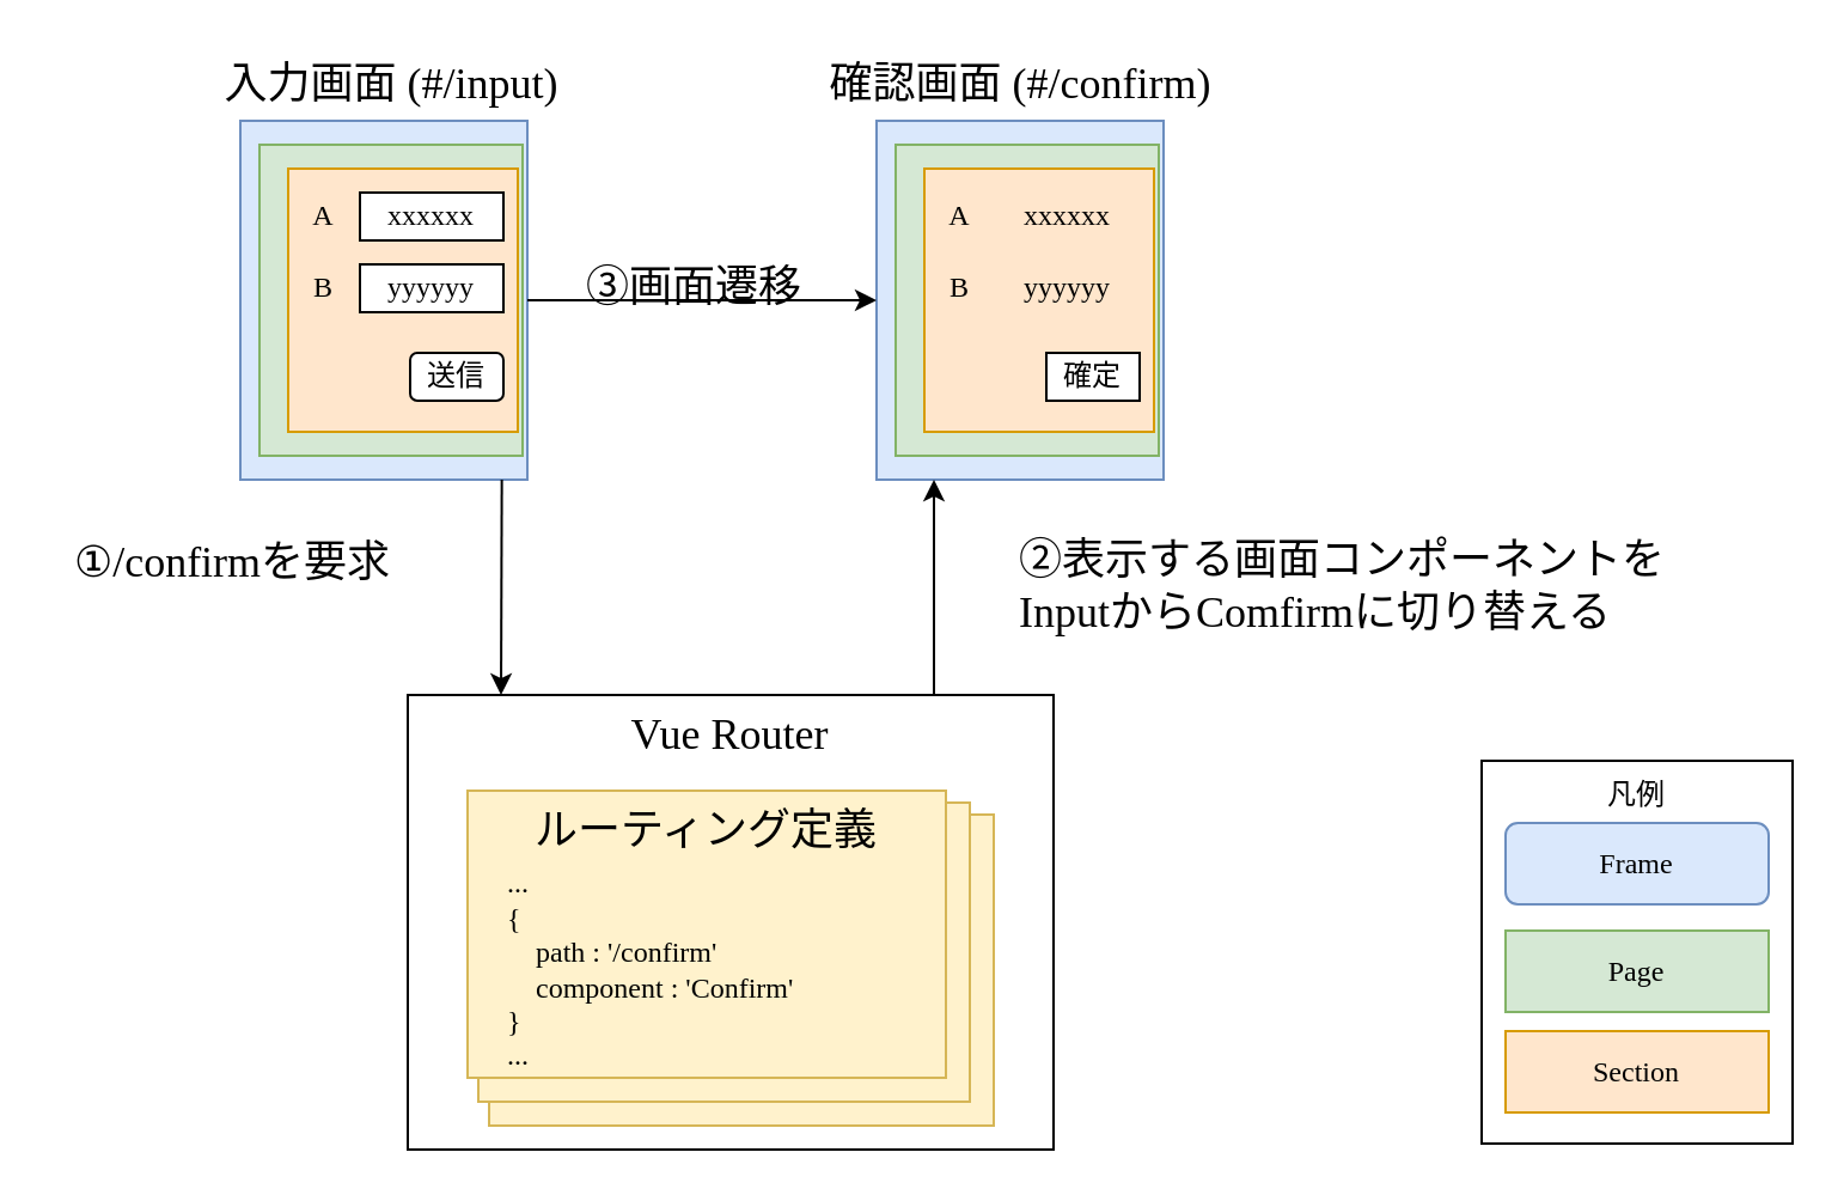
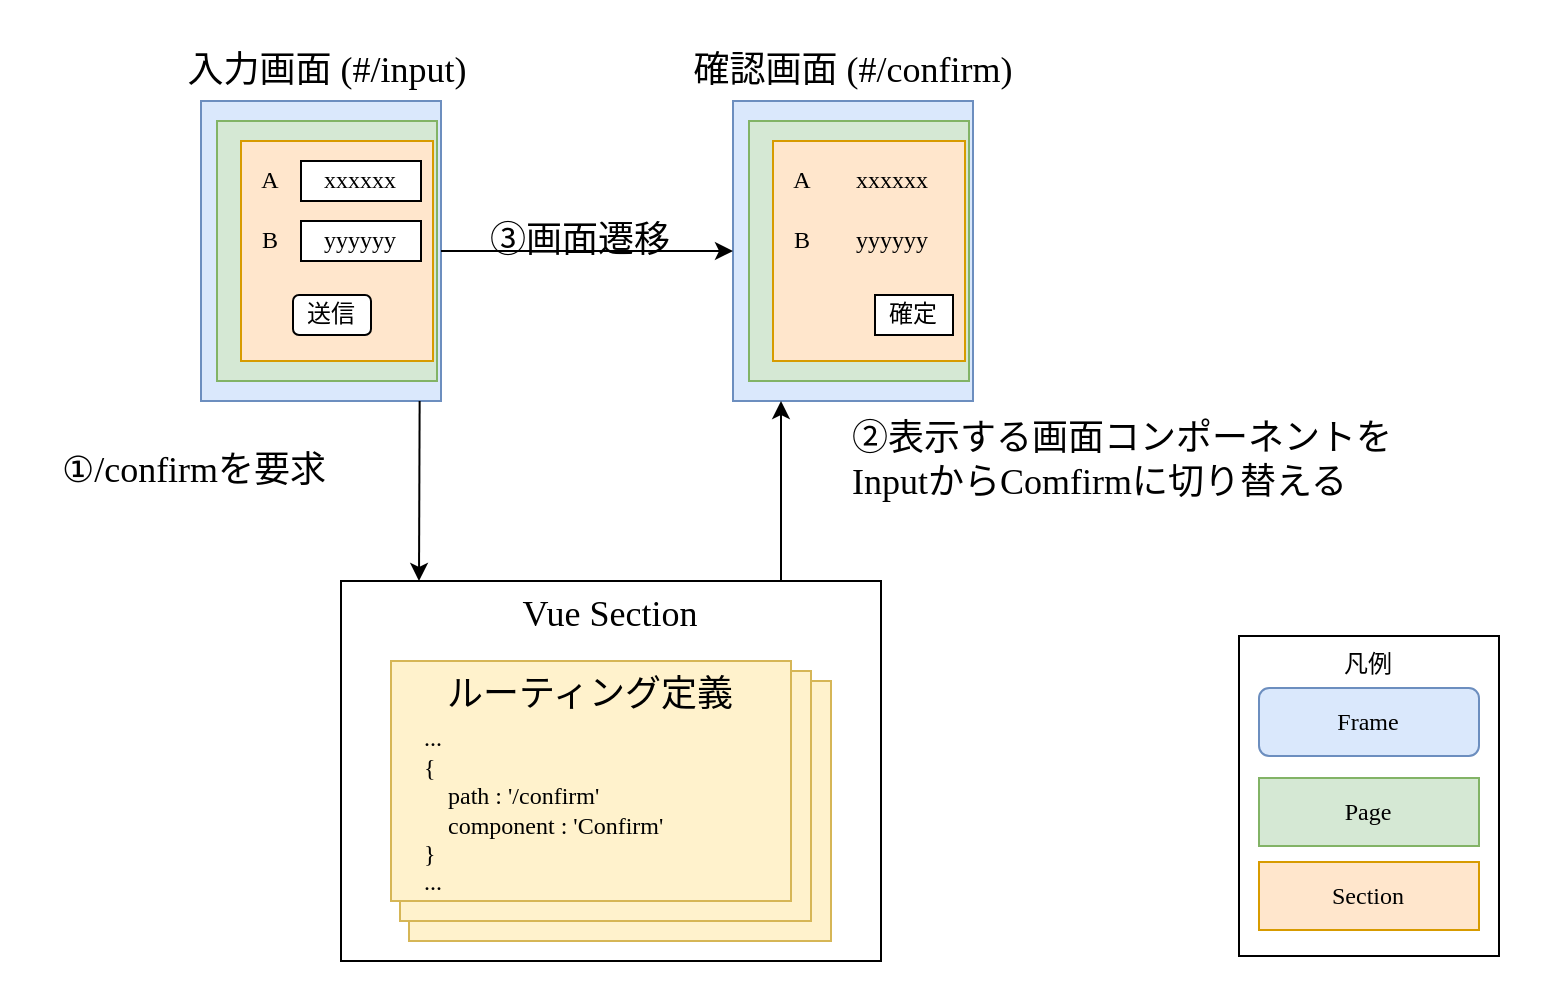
  <mxCell id="0" />
  <mxCell id="1" parent="0" />
  <mxCell id="2" value="ルーティング定義" style="rounded=0;whiteSpace=wrap;html=1;fillColor=#fff2cc;align=center;verticalAlign=top;strokeColor=#d6b656;fontFamily=Noto Sans JP;fontSource=https%3A%2F%2Ffonts.googleapis.com%2Fcss%3Ffamily%3DNoto%2BSans%2BJP;" parent="1" vertex="1"><mxGeometry x="204" y="340" width="211" height="130" as="geometry" /></mxCell>
  <mxCell id="3" value="ルーティング定義" style="rounded=0;whiteSpace=wrap;html=1;fillColor=#fff2cc;align=center;verticalAlign=top;strokeColor=#d6b656;fontFamily=Noto Sans JP;fontSource=https%3A%2F%2Ffonts.googleapis.com%2Fcss%3Ffamily%3DNoto%2BSans%2BJP;" parent="1" vertex="1"><mxGeometry x="199.5" y="335" width="205.5" height="125" as="geometry" /></mxCell>
  <mxCell id="4" value="凡例" style="rounded=0;whiteSpace=wrap;html=1;verticalAlign=top;fontFamily=Noto Sans JP;fontSource=https%3A%2F%2Ffonts.googleapis.com%2Fcss%3Ffamily%3DNoto%2BSans%2BJP;" parent="1" vertex="1"><mxGeometry x="619" y="317.5" width="130" height="160" as="geometry" /></mxCell>
  <mxCell id="5" value="Frame" style="whiteSpace=wrap;html=1;fillColor=#dae8fc;strokeColor=#6c8ebf;fontFamily=Noto Sans JP;fontSource=https%3A%2F%2Ffonts.googleapis.com%2Fcss%3Ffamily%3DNoto%2BSans%2BJP;rounded=1;" parent="1" vertex="1"><mxGeometry x="629" y="343.5" width="110" height="34" as="geometry" /></mxCell>
  <mxCell id="6" value="Page" style="rounded=0;whiteSpace=wrap;html=1;fillColor=#d5e8d4;strokeColor=#82b366;fontFamily=Noto Sans JP;fontSource=https%3A%2F%2Ffonts.googleapis.com%2Fcss%3Ffamily%3DNoto%2BSans%2BJP;" parent="1" vertex="1"><mxGeometry x="629" y="388.5" width="110" height="34" as="geometry" /></mxCell>
  <mxCell id="7" value="Section" style="rounded=0;whiteSpace=wrap;html=1;fillColor=#ffe6cc;strokeColor=#d79b00;fontFamily=Noto Sans JP;fontSource=https%3A%2F%2Ffonts.googleapis.com%2Fcss%3Ffamily%3DNoto%2BSans%2BJP;" parent="1" vertex="1"><mxGeometry x="629" y="430.5" width="110" height="34" as="geometry" /></mxCell>
  <mxCell id="8" value="" style="rounded=0;whiteSpace=wrap;html=1;fillColor=#dae8fc;strokeColor=#6c8ebf;fontFamily=Noto Sans JP;fontSource=https%3A%2F%2Ffonts.googleapis.com%2Fcss%3Ffamily%3DNoto%2BSans%2BJP;" parent="1" vertex="1"><mxGeometry x="100" y="50" width="120" height="150" as="geometry" /></mxCell>
  <mxCell id="9" value="" style="rounded=0;whiteSpace=wrap;html=1;fillColor=#d5e8d4;strokeColor=#82b366;fontFamily=Noto Sans JP;fontSource=https%3A%2F%2Ffonts.googleapis.com%2Fcss%3Ffamily%3DNoto%2BSans%2BJP;" parent="1" vertex="1"><mxGeometry x="108" y="60" width="110" height="130" as="geometry" /></mxCell>
  <mxCell id="10" value="" style="rounded=0;whiteSpace=wrap;html=1;fillColor=#ffe6cc;strokeColor=#d79b00;fontFamily=Noto Sans JP;fontSource=https%3A%2F%2Ffonts.googleapis.com%2Fcss%3Ffamily%3DNoto%2BSans%2BJP;" parent="1" vertex="1"><mxGeometry x="120" y="70" width="96" height="110" as="geometry" /></mxCell>
  <mxCell id="11" value="xxxxxx" style="rounded=0;whiteSpace=wrap;html=1;fontFamily=Noto Sans JP;fontSource=https%3A%2F%2Ffonts.googleapis.com%2Fcss%3Ffamily%3DNoto%2BSans%2BJP;" parent="1" vertex="1"><mxGeometry x="150" y="80" width="60" height="20" as="geometry" /></mxCell>
  <mxCell id="12" value="A" style="text;html=1;strokeColor=none;fillColor=none;align=center;verticalAlign=middle;whiteSpace=wrap;rounded=0;fontFamily=Noto Sans JP;fontSource=https%3A%2F%2Ffonts.googleapis.com%2Fcss%3Ffamily%3DNoto%2BSans%2BJP;" parent="1" vertex="1"><mxGeometry x="125" y="80" width="20" height="20" as="geometry" /></mxCell>
  <mxCell id="13" value="yyyyyy" style="rounded=0;whiteSpace=wrap;html=1;fontFamily=Noto Sans JP;fontSource=https%3A%2F%2Ffonts.googleapis.com%2Fcss%3Ffamily%3DNoto%2BSans%2BJP;" parent="1" vertex="1"><mxGeometry x="150" y="110" width="60" height="20" as="geometry" /></mxCell>
  <mxCell id="14" value="B" style="text;html=1;strokeColor=none;fillColor=none;align=center;verticalAlign=middle;whiteSpace=wrap;rounded=0;fontFamily=Noto Sans JP;fontSource=https%3A%2F%2Ffonts.googleapis.com%2Fcss%3Ffamily%3DNoto%2BSans%2BJP;" parent="1" vertex="1"><mxGeometry x="125" y="110" width="20" height="20" as="geometry" /></mxCell>
- <mxCell id="15" value="送信" style="rounded=1;whiteSpace=wrap;html=1;fontFamily=Noto Sans JP;fontSource=https%3A%2F%2Ffonts.googleapis.com%2Fcss%3Ffamily%3DNoto%2BSans%2BJP;" parent="1" vertex="1"><mxGeometry x="171" y="147" width="39" height="20" as="geometry" /></mxCell>
+ <mxCell id="15" value="送信" style="rounded=1;whiteSpace=wrap;html=1;fontFamily=Noto Sans JP;fontSource=https%3A%2F%2Ffonts.googleapis.com%2Fcss%3Ffamily%3DNoto%2BSans%2BJP;" parent="1" vertex="1"><mxGeometry x="146" y="147" width="39" height="20" as="geometry" /></mxCell>
  <mxCell id="16" value="" style="rounded=0;whiteSpace=wrap;html=1;fillColor=#dae8fc;strokeColor=#6c8ebf;fontFamily=Noto Sans JP;fontSource=https%3A%2F%2Ffonts.googleapis.com%2Fcss%3Ffamily%3DNoto%2BSans%2BJP;" parent="1" vertex="1"><mxGeometry x="366" y="50" width="120" height="150" as="geometry" /></mxCell>
  <mxCell id="17" value="" style="rounded=0;whiteSpace=wrap;html=1;fillColor=#d5e8d4;strokeColor=#82b366;fontFamily=Noto Sans JP;fontSource=https%3A%2F%2Ffonts.googleapis.com%2Fcss%3Ffamily%3DNoto%2BSans%2BJP;" parent="1" vertex="1"><mxGeometry x="374" y="60" width="110" height="130" as="geometry" /></mxCell>
  <mxCell id="18" value="" style="rounded=0;whiteSpace=wrap;html=1;fillColor=#ffe6cc;strokeColor=#d79b00;fontFamily=Noto Sans JP;fontSource=https%3A%2F%2Ffonts.googleapis.com%2Fcss%3Ffamily%3DNoto%2BSans%2BJP;" parent="1" vertex="1"><mxGeometry x="386" y="70" width="96" height="110" as="geometry" /></mxCell>
  <mxCell id="19" value="xxxxxx" style="rounded=0;whiteSpace=wrap;html=1;fillColor=none;strokeColor=none;fontFamily=Noto Sans JP;fontSource=https%3A%2F%2Ffonts.googleapis.com%2Fcss%3Ffamily%3DNoto%2BSans%2BJP;" parent="1" vertex="1"><mxGeometry x="416" y="80" width="60" height="20" as="geometry" /></mxCell>
  <mxCell id="20" value="A" style="text;html=1;strokeColor=none;fillColor=none;align=center;verticalAlign=middle;whiteSpace=wrap;rounded=0;fontFamily=Noto Sans JP;fontSource=https%3A%2F%2Ffonts.googleapis.com%2Fcss%3Ffamily%3DNoto%2BSans%2BJP;" parent="1" vertex="1"><mxGeometry x="391" y="80" width="20" height="20" as="geometry" /></mxCell>
  <mxCell id="21" value="yyyyyy" style="rounded=0;whiteSpace=wrap;html=1;fillColor=none;strokeColor=none;fontFamily=Noto Sans JP;fontSource=https%3A%2F%2Ffonts.googleapis.com%2Fcss%3Ffamily%3DNoto%2BSans%2BJP;" parent="1" vertex="1"><mxGeometry x="416" y="110" width="60" height="20" as="geometry" /></mxCell>
  <mxCell id="22" value="B" style="text;html=1;strokeColor=none;fillColor=none;align=center;verticalAlign=middle;whiteSpace=wrap;rounded=0;fontFamily=Noto Sans JP;fontSource=https%3A%2F%2Ffonts.googleapis.com%2Fcss%3Ffamily%3DNoto%2BSans%2BJP;" parent="1" vertex="1"><mxGeometry x="391" y="110" width="20" height="20" as="geometry" /></mxCell>
  <mxCell id="23" value="確定" style="whiteSpace=wrap;html=1;fontFamily=Noto Sans JP;fontSource=https%3A%2F%2Ffonts.googleapis.com%2Fcss%3Ffamily%3DNoto%2BSans%2BJP;rounded=0;" parent="1" vertex="1"><mxGeometry x="437" y="147" width="39" height="20" as="geometry" /></mxCell>
- <mxCell id="24" value="Vue Router" style="rounded=0;whiteSpace=wrap;html=1;fillColor=none;verticalAlign=top;fontSize=18;fontFamily=Noto Sans JP;fontSource=https%3A%2F%2Ffonts.googleapis.com%2Fcss%3Ffamily%3DNoto%2BSans%2BJP;" parent="1" vertex="1"><mxGeometry x="170" y="290" width="270" height="190" as="geometry" /></mxCell>
+ <mxCell id="24" value="Vue Section" style="rounded=0;whiteSpace=wrap;html=1;fillColor=none;verticalAlign=top;fontSize=18;fontFamily=Noto Sans JP;fontSource=https%3A%2F%2Ffonts.googleapis.com%2Fcss%3Ffamily%3DNoto%2BSans%2BJP;" parent="1" vertex="1"><mxGeometry x="170" y="290" width="270" height="190" as="geometry" /></mxCell>
  <mxCell id="25" value="ルーティング定義" style="rounded=0;whiteSpace=wrap;html=1;fillColor=#fff2cc;align=center;verticalAlign=top;strokeColor=#d6b656;fontSize=18;fontFamily=Noto Sans JP;fontSource=https%3A%2F%2Ffonts.googleapis.com%2Fcss%3Ffamily%3DNoto%2BSans%2BJP;" parent="1" vertex="1"><mxGeometry x="195" y="330" width="200" height="120" as="geometry" /></mxCell>
  <mxCell id="26" value="...&lt;br&gt;{&lt;br&gt;&amp;nbsp; &amp;nbsp; path : '/confirm'&lt;br&gt;&amp;nbsp; &amp;nbsp; component : 'Confirm'&lt;br&gt;}&lt;br&gt;..." style="text;html=1;strokeColor=none;fillColor=none;align=left;verticalAlign=middle;whiteSpace=wrap;rounded=0;fontFamily=Noto Sans JP;fontSource=https%3A%2F%2Ffonts.googleapis.com%2Fcss%3Ffamily%3DNoto%2BSans%2BJP;" parent="1" vertex="1"><mxGeometry x="210" y="355" width="159" height="100" as="geometry" /></mxCell>
  <mxCell id="27" value="" style="endArrow=classic;html=1;exitX=0.911;exitY=1;exitDx=0;exitDy=0;exitPerimeter=0;fontFamily=Noto Sans JP;fontSource=https%3A%2F%2Ffonts.googleapis.com%2Fcss%3Ffamily%3DNoto%2BSans%2BJP;" parent="1" source="8" edge="1"><mxGeometry width="50" height="50" relative="1" as="geometry"><mxPoint x="260" y="330" as="sourcePoint" /><mxPoint x="209" y="290" as="targetPoint" /></mxGeometry></mxCell>
  <mxCell id="28" value="" style="endArrow=classic;html=1;entryX=0.25;entryY=1;entryDx=0;entryDy=0;fontFamily=Noto Sans JP;fontSource=https%3A%2F%2Ffonts.googleapis.com%2Fcss%3Ffamily%3DNoto%2BSans%2BJP;" parent="1" edge="1"><mxGeometry width="50" height="50" relative="1" as="geometry"><mxPoint x="390" y="290" as="sourcePoint" /><mxPoint x="390" y="200" as="targetPoint" /></mxGeometry></mxCell>
  <mxCell id="29" value="" style="endArrow=classic;html=1;exitX=1;exitY=0.5;exitDx=0;exitDy=0;entryX=0;entryY=0.5;entryDx=0;entryDy=0;fontFamily=Noto Sans JP;fontSource=https%3A%2F%2Ffonts.googleapis.com%2Fcss%3Ffamily%3DNoto%2BSans%2BJP;" parent="1" source="8" target="16" edge="1"><mxGeometry width="50" height="50" relative="1" as="geometry"><mxPoint x="219.32" y="210" as="sourcePoint" /><mxPoint x="219.34" y="298.05" as="targetPoint" /></mxGeometry></mxCell>
  <mxCell id="30" value="①/confirmを要求" style="text;html=1;strokeColor=none;fillColor=none;align=center;verticalAlign=middle;whiteSpace=wrap;rounded=0;fontSize=18;fontFamily=Noto Sans JP;fontSource=https%3A%2F%2Ffonts.googleapis.com%2Fcss%3Ffamily%3DNoto%2BSans%2BJP;" parent="1" vertex="1"><mxGeometry x="20" y="220" width="154" height="30" as="geometry" /></mxCell>
- <mxCell id="31" value="②表示する画面コンポーネントを&lt;br style=&quot;font-size: 18px;&quot;&gt;&lt;div style=&quot;text-align: left; font-size: 18px;&quot;&gt;&lt;span style=&quot;font-size: 18px;&quot;&gt;InputからComfirmに切り替える&lt;/span&gt;&lt;/div&gt;" style="text;html=1;strokeColor=none;fillColor=none;align=center;verticalAlign=middle;whiteSpace=wrap;rounded=0;fontSize=18;fontFamily=Noto Sans JP;fontSource=https%3A%2F%2Ffonts.googleapis.com%2Fcss%3Ffamily%3DNoto%2BSans%2BJP;" parent="1" vertex="1"><mxGeometry x="416" y="230" width="290" height="30" as="geometry" /></mxCell>
+ <mxCell id="31" value="②表示する画面コンポーネントを&lt;br style=&quot;font-size: 18px;&quot;&gt;&lt;div style=&quot;text-align: left; font-size: 18px;&quot;&gt;&lt;span style=&quot;font-size: 18px;&quot;&gt;InputからComfirmに切り替える&lt;/span&gt;&lt;/div&gt;" style="text;html=1;strokeColor=none;fillColor=none;align=center;verticalAlign=middle;whiteSpace=wrap;rounded=0;fontSize=18;fontFamily=Noto Sans JP;fontSource=https%3A%2F%2Ffonts.googleapis.com%2Fcss%3Ffamily%3DNoto%2BSans%2BJP;" parent="1" vertex="1"><mxGeometry x="416" y="215" width="290" height="30" as="geometry" /></mxCell>
  <mxCell id="32" value="入力画面 (#/input)" style="text;html=1;strokeColor=none;fillColor=none;align=center;verticalAlign=middle;whiteSpace=wrap;rounded=0;fontSize=18;fontFamily=Noto Sans JP;fontSource=https%3A%2F%2Ffonts.googleapis.com%2Fcss%3Ffamily%3DNoto%2BSans%2BJP;" parent="1" vertex="1"><mxGeometry x="80.75" y="20" width="164.5" height="30" as="geometry" /></mxCell>
  <mxCell id="33" value="確認画面 (#/confirm)" style="text;html=1;strokeColor=none;fillColor=none;align=center;verticalAlign=middle;whiteSpace=wrap;rounded=0;fontSize=18;fontFamily=Noto Sans JP;fontSource=https%3A%2F%2Ffonts.googleapis.com%2Fcss%3Ffamily%3DNoto%2BSans%2BJP;" parent="1" vertex="1"><mxGeometry x="333.69" y="20" width="184.62" height="30" as="geometry" /></mxCell>
  <mxCell id="34" value="③画面遷移" style="text;html=1;strokeColor=none;fillColor=none;align=center;verticalAlign=middle;whiteSpace=wrap;rounded=0;fontSize=18;fontFamily=Noto Sans JP;fontSource=https%3A%2F%2Ffonts.googleapis.com%2Fcss%3Ffamily%3DNoto%2BSans%2BJP;" parent="1" vertex="1"><mxGeometry x="234.5" y="105" width="110" height="30" as="geometry" /></mxCell>
